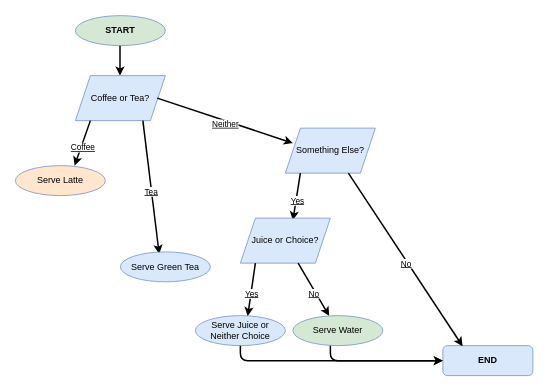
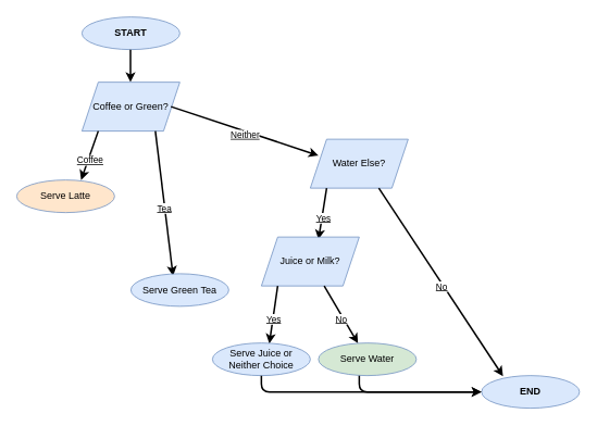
  <mxCell id="0" />
  <mxCell id="1" parent="0" />
- <mxCell id="2" value="&lt;b&gt;START&lt;/b&gt;" style="ellipse;whiteSpace=wrap;html=1;fillColor=#d5e8d4;strokeColor=#6c8ebf;" vertex="1" parent="1"><mxGeometry x="100" y="20" width="120" height="40" as="geometry" /></mxCell>
- <mxCell id="3" value="&lt;b&gt;END&lt;/b&gt;" style="whiteSpace=wrap;html=1;fillColor=#dae8fc;strokeColor=#6c8ebf;rounded=1;" vertex="1" parent="1"><mxGeometry x="590" y="460" width="120" height="40" as="geometry" /></mxCell>
+ <mxCell id="2" value="&lt;b&gt;START&lt;/b&gt;" style="ellipse;whiteSpace=wrap;html=1;fillColor=#dae8fc;strokeColor=#6c8ebf;" vertex="1" parent="1"><mxGeometry x="100" y="20" width="120" height="40" as="geometry" /></mxCell>
+ <mxCell id="3" value="&lt;b&gt;END&lt;/b&gt;" style="ellipse;whiteSpace=wrap;html=1;fillColor=#dae8fc;strokeColor=#6c8ebf;" vertex="1" parent="1"><mxGeometry x="590" y="460" width="120" height="40" as="geometry" /></mxCell>
  <mxCell id="4" value="" style="endArrow=classic;html=1;strokeWidth=2;" edge="1" parent="1"><mxGeometry width="50" height="50" relative="1" as="geometry"><mxPoint x="159.5" y="60" as="sourcePoint" /><mxPoint x="159.5" y="100" as="targetPoint" /></mxGeometry></mxCell>
- <mxCell id="5" value="Coffee or Tea?" style="shape=parallelogram;perimeter=parallelogramPerimeter;whiteSpace=wrap;html=1;fixedSize=1;fillColor=#dae8fc;strokeColor=#6c8ebf;" vertex="1" parent="1"><mxGeometry x="100" y="100" width="120" height="60" as="geometry" /></mxCell>
+ <mxCell id="5" value="Coffee or Green?" style="shape=parallelogram;perimeter=parallelogramPerimeter;whiteSpace=wrap;html=1;fixedSize=1;fillColor=#dae8fc;strokeColor=#6c8ebf;" vertex="1" parent="1"><mxGeometry x="100" y="100" width="120" height="60" as="geometry" /></mxCell>
  <mxCell id="6" value="" style="endArrow=classic;html=1;entryX=0.658;entryY=0;entryDx=0;entryDy=0;entryPerimeter=0;strokeWidth=2;" edge="1" parent="1" target="10"><mxGeometry relative="1" as="geometry"><mxPoint x="120" y="160" as="sourcePoint" /><mxPoint x="100" y="210" as="targetPoint" /></mxGeometry></mxCell>
  <mxCell id="7" value="Coffee" style="edgeLabel;resizable=0;html=1;align=center;verticalAlign=middle;fontStyle=4" connectable="0" vertex="1" parent="6"><mxGeometry relative="1" as="geometry"><mxPoint x="0.03" y="4.93" as="offset" /></mxGeometry></mxCell>
  <mxCell id="8" value="" style="endArrow=classic;html=1;entryX=0.431;entryY=0.067;entryDx=0;entryDy=0;entryPerimeter=0;strokeWidth=2;" edge="1" parent="1" target="11"><mxGeometry relative="1" as="geometry"><mxPoint x="190" y="160" as="sourcePoint" /><mxPoint x="190" y="210" as="targetPoint" /></mxGeometry></mxCell>
  <mxCell id="9" value="Tea" style="edgeLabel;resizable=0;html=1;align=center;verticalAlign=middle;fontStyle=4" connectable="0" vertex="1" parent="8"><mxGeometry relative="1" as="geometry"><mxPoint x="0.03" y="4.93" as="offset" /></mxGeometry></mxCell>
  <mxCell id="10" value="Serve Latte" style="ellipse;whiteSpace=wrap;html=1;fillColor=#ffe6cc;strokeColor=#6c8ebf;" vertex="1" parent="1"><mxGeometry x="20" y="220" width="120" height="40" as="geometry" /></mxCell>
  <mxCell id="11" value="Serve Green Tea" style="ellipse;whiteSpace=wrap;html=1;fillColor=#dae8fc;strokeColor=#6c8ebf;" vertex="1" parent="1"><mxGeometry x="160" y="335" width="120" height="40" as="geometry" /></mxCell>
  <mxCell id="12" value="" style="endArrow=classic;html=1;strokeWidth=2;" edge="1" parent="1"><mxGeometry relative="1" as="geometry"><mxPoint x="209.14" y="130" as="sourcePoint" /><mxPoint x="390" y="190" as="targetPoint" /></mxGeometry></mxCell>
  <mxCell id="13" value="Neither" style="edgeLabel;resizable=0;html=1;align=center;verticalAlign=middle;fontStyle=4" connectable="0" vertex="1" parent="12"><mxGeometry relative="1" as="geometry"><mxPoint x="0.03" y="4.93" as="offset" /></mxGeometry></mxCell>
- <mxCell id="14" value="Something Else?" style="shape=parallelogram;perimeter=parallelogramPerimeter;whiteSpace=wrap;html=1;fixedSize=1;fillColor=#dae8fc;strokeColor=#6c8ebf;" vertex="1" parent="1"><mxGeometry x="380" y="170" width="120" height="60" as="geometry" /></mxCell>
+ <mxCell id="14" value="Water Else?" style="shape=parallelogram;perimeter=parallelogramPerimeter;whiteSpace=wrap;html=1;fixedSize=1;fillColor=#dae8fc;strokeColor=#6c8ebf;" vertex="1" parent="1"><mxGeometry x="380" y="170" width="120" height="60" as="geometry" /></mxCell>
  <mxCell id="15" value="" style="endArrow=classic;html=1;strokeWidth=2;" edge="1" parent="1"><mxGeometry relative="1" as="geometry"><mxPoint x="400" y="230" as="sourcePoint" /><mxPoint x="390" y="293" as="targetPoint" /></mxGeometry></mxCell>
  <mxCell id="16" value="Yes" style="edgeLabel;resizable=0;html=1;align=center;verticalAlign=middle;fontStyle=4" connectable="0" vertex="1" parent="15"><mxGeometry relative="1" as="geometry"><mxPoint x="0.03" y="4.93" as="offset" /></mxGeometry></mxCell>
  <mxCell id="17" value="" style="endArrow=classic;html=1;strokeWidth=2;entryX=0.219;entryY=0.017;entryDx=0;entryDy=0;entryPerimeter=0;" edge="1" parent="1" target="3"><mxGeometry relative="1" as="geometry"><mxPoint x="464" y="230" as="sourcePoint" /><mxPoint x="550" y="288" as="targetPoint" /></mxGeometry></mxCell>
  <mxCell id="18" value="No" style="edgeLabel;resizable=0;html=1;align=center;verticalAlign=middle;fontStyle=4" connectable="0" vertex="1" parent="17"><mxGeometry relative="1" as="geometry"><mxPoint x="0.03" y="4.93" as="offset" /></mxGeometry></mxCell>
- <mxCell id="19" value="Juice or Choice?" style="shape=parallelogram;perimeter=parallelogramPerimeter;whiteSpace=wrap;html=1;fixedSize=1;fillColor=#dae8fc;strokeColor=#6c8ebf;" vertex="1" parent="1"><mxGeometry x="320" y="290" width="120" height="60" as="geometry" /></mxCell>
+ <mxCell id="19" value="Juice or Milk?" style="shape=parallelogram;perimeter=parallelogramPerimeter;whiteSpace=wrap;html=1;fixedSize=1;fillColor=#dae8fc;strokeColor=#6c8ebf;" vertex="1" parent="1"><mxGeometry x="320" y="290" width="120" height="60" as="geometry" /></mxCell>
  <mxCell id="20" value="" style="endArrow=classic;html=1;strokeWidth=2;entryX=0.581;entryY=0.017;entryDx=0;entryDy=0;entryPerimeter=0;" edge="1" parent="1" target="24"><mxGeometry relative="1" as="geometry"><mxPoint x="340" y="350" as="sourcePoint" /><mxPoint x="330" y="413" as="targetPoint" /></mxGeometry></mxCell>
  <mxCell id="21" value="Yes" style="edgeLabel;resizable=0;html=1;align=center;verticalAlign=middle;fontStyle=4" connectable="0" vertex="1" parent="20"><mxGeometry relative="1" as="geometry"><mxPoint x="0.03" y="4.93" as="offset" /></mxGeometry></mxCell>
  <mxCell id="22" value="" style="endArrow=classic;html=1;strokeWidth=2;" edge="1" parent="1" target="25"><mxGeometry relative="1" as="geometry"><mxPoint x="397" y="350" as="sourcePoint" /><mxPoint x="440" y="418" as="targetPoint" /></mxGeometry></mxCell>
  <mxCell id="23" value="No" style="edgeLabel;resizable=0;html=1;align=center;verticalAlign=middle;fontStyle=4" connectable="0" vertex="1" parent="22"><mxGeometry relative="1" as="geometry"><mxPoint x="0.03" y="4.93" as="offset" /></mxGeometry></mxCell>
  <mxCell id="24" value="Serve Juice or Neither Choice" style="ellipse;whiteSpace=wrap;html=1;fillColor=#dae8fc;strokeColor=#6c8ebf;" vertex="1" parent="1"><mxGeometry x="260" y="420" width="120" height="40" as="geometry" /></mxCell>
  <mxCell id="25" value="Serve Water" style="ellipse;whiteSpace=wrap;html=1;fillColor=#d5e8d4;strokeColor=#6c8ebf;" vertex="1" parent="1"><mxGeometry x="390" y="420" width="120" height="40" as="geometry" /></mxCell>
  <mxCell id="26" value="" style="endArrow=classic;html=1;strokeWidth=2;entryX=0;entryY=0.5;entryDx=0;entryDy=0;" edge="1" parent="1" target="3"><mxGeometry width="50" height="50" relative="1" as="geometry"><mxPoint x="320" y="460" as="sourcePoint" /><mxPoint x="580" y="480" as="targetPoint" /><Array as="points"><mxPoint x="320" y="480" /></Array></mxGeometry></mxCell>
  <mxCell id="27" value="" style="endArrow=classic;html=1;strokeWidth=2;entryX=0;entryY=0.5;entryDx=0;entryDy=0;" edge="1" parent="1" target="3"><mxGeometry width="50" height="50" relative="1" as="geometry"><mxPoint x="440" y="460" as="sourcePoint" /><mxPoint x="580" y="480" as="targetPoint" /><Array as="points"><mxPoint x="440" y="480" /></Array></mxGeometry></mxCell>
